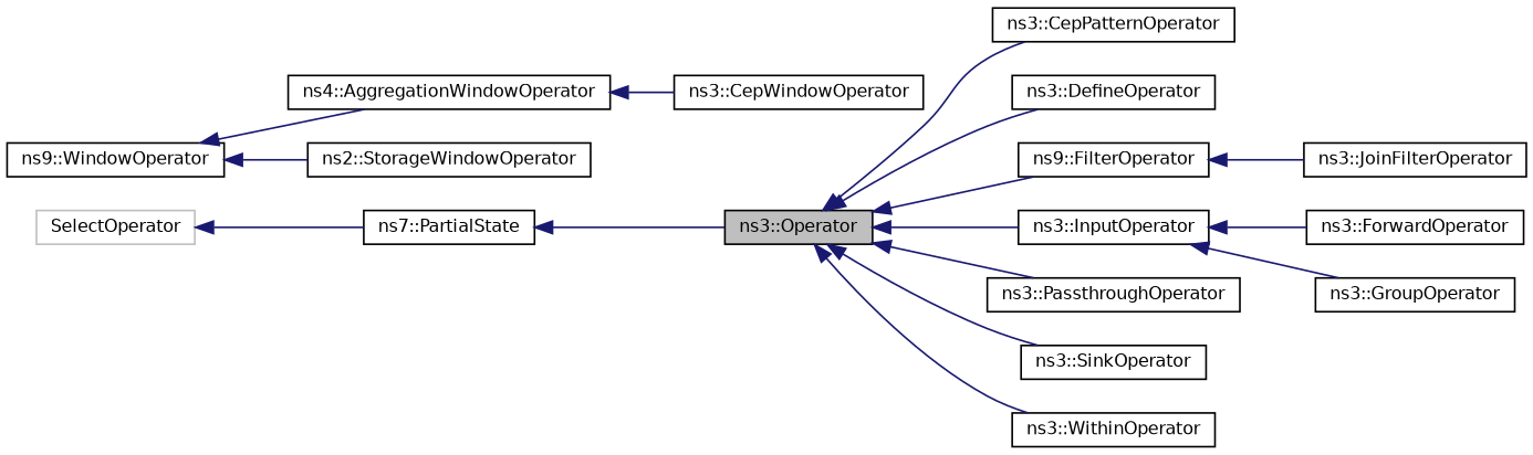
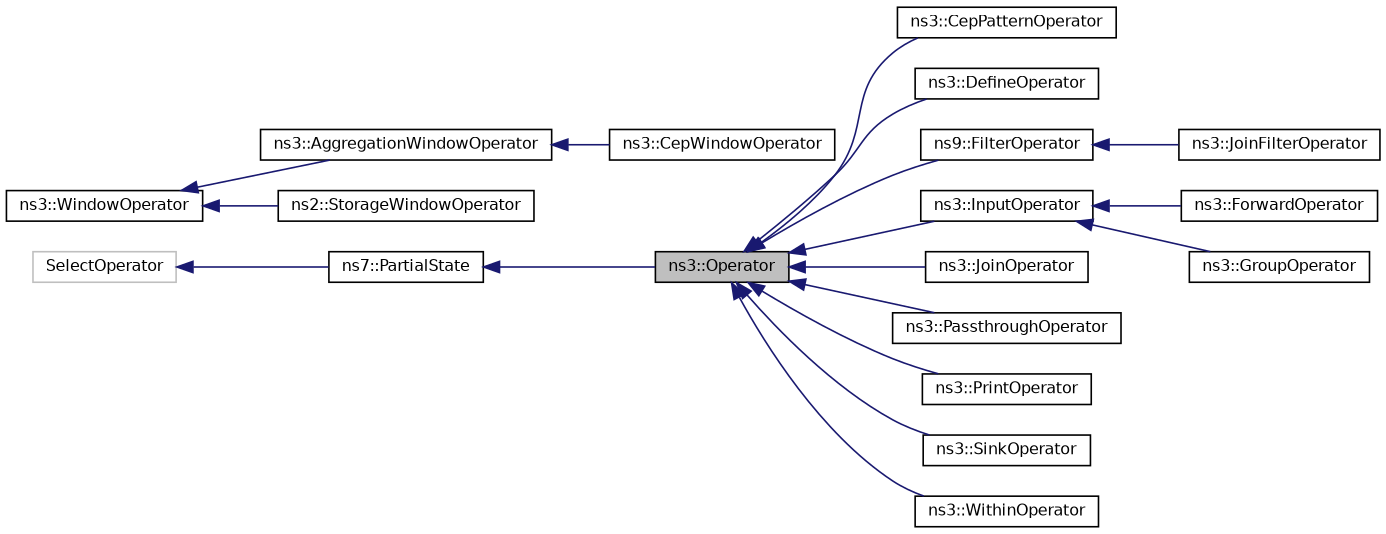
  digraph {
    rankdir=LR
    node [color=black fillcolor=white fontname=Helvetica fontsize=10 shape=record style=filled]
    edge [color=midnightblue dir=back fontname=Helvetica fontsize=10 labelfontname=Helvetica labelfontsize=10 style=solid]
    n1 [fillcolor=grey75 fontcolor=black height=0.2 label="ns3::Operator" width=0.4]
    n2 [height=0.2 label="ns3::CepPatternOperator" width=0.4]
    n3 [height=0.2 label="ns3::DefineOperator" width=0.4]
    n4 [height=0.2 label="ns9::FilterOperator" width=0.4]
    n5 [height=0.2 label="ns3::InputOperator" width=0.4]
+   n6 [height=0.2 label="ns3::JoinOperator" width=0.4]
    n7 [height=0.2 label="ns3::PassthroughOperator" width=0.4]
+   n8 [height=0.2 label="ns3::PrintOperator" width=0.4]
    n9 [height=0.2 label="ns3::SinkOperator" width=0.4]
    n10 [height=0.2 label="ns3::WithinOperator" width=0.4]
    n11 [height=0.2 label="ns3::JoinFilterOperator" width=0.4]
    n12 [height=0.2 label="ns3::ForwardOperator" width=0.4]
    n13 [height=0.2 label="ns3::GroupOperator" width=0.4]
-   n14 [height=0.2 label="ns9::WindowOperator" width=0.4]
-   n15 [height=0.2 label="ns4::AggregationWindowOperator" width=0.4]
+   n14 [height=0.2 label="ns3::WindowOperator" width=0.4]
+   n15 [height=0.2 label="ns3::AggregationWindowOperator" width=0.4]
    n16 [height=0.2 label="ns2::StorageWindowOperator" width=0.4]
    n17 [height=0.2 label="ns7::PartialState" width=0.4]
    n18 [color=grey75 height=0.2 label=SelectOperator width=0.4]
    n19 [height=0.2 label="ns3::CepWindowOperator" width=0.4]
    n1 -> n2
    n1 -> n3
    n1 -> n4
    n1 -> n5
+   n1 -> n6
    n1 -> n7
+   n1 -> n8
    n1 -> n9
    n1 -> n10
    n4 -> n11
    n5 -> n12
    n5 -> n13
    n14 -> n15
    n14 -> n16
    n15 -> n19
    n17 -> n1
    n18 -> n17
  }
